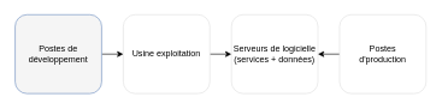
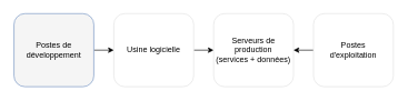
  <mxCell id="0" />
  <mxCell id="1" parent="0" />
  <mxCell id="2" style="edgeStyle=orthogonalEdgeStyle;rounded=0;orthogonalLoop=1;jettySize=auto;html=1;exitX=1;exitY=0.5;exitDx=0;exitDy=0;entryX=0;entryY=0.5;entryDx=0;entryDy=0;" parent="1" source="3" target="5" edge="1"><mxGeometry relative="1" as="geometry" /></mxCell>
  <mxCell id="3" value="Postes de développement" style="rounded=1;whiteSpace=wrap;html=1;strokeColor=#6c8ebf;fillColor=#f5f5f5;" parent="1" vertex="1"><mxGeometry x="20" y="20" width="120" height="110" as="geometry" /></mxCell>
  <mxCell id="4" style="edgeStyle=orthogonalEdgeStyle;rounded=0;orthogonalLoop=1;jettySize=auto;html=1;exitX=1;exitY=0.5;exitDx=0;exitDy=0;entryX=0;entryY=0.5;entryDx=0;entryDy=0;" parent="1" source="5" target="6" edge="1"><mxGeometry relative="1" as="geometry" /></mxCell>
- <mxCell id="5" value="Usine exploitation" style="rounded=1;whiteSpace=wrap;html=1;strokeColor=#E0E0E0;" parent="1" vertex="1"><mxGeometry x="170" y="20" width="120" height="110" as="geometry" /></mxCell>
- <mxCell id="6" value="Serveurs de logicielle&lt;br&gt;(services + données)" style="rounded=1;whiteSpace=wrap;html=1;strokeColor=#E0E0E0;" parent="1" vertex="1"><mxGeometry x="320" y="20" width="120" height="110" as="geometry" /></mxCell>
+ <mxCell id="5" value="Usine logicielle" style="rounded=1;whiteSpace=wrap;html=1;strokeColor=#E0E0E0;" parent="1" vertex="1"><mxGeometry x="170" y="20" width="120" height="110" as="geometry" /></mxCell>
+ <mxCell id="6" value="Serveurs de production&lt;br&gt;(services + données)" style="rounded=1;whiteSpace=wrap;html=1;strokeColor=#E0E0E0;" parent="1" vertex="1"><mxGeometry x="320" y="20" width="120" height="110" as="geometry" /></mxCell>
  <mxCell id="7" style="edgeStyle=orthogonalEdgeStyle;rounded=0;orthogonalLoop=1;jettySize=auto;html=1;exitX=0;exitY=0.5;exitDx=0;exitDy=0;entryX=1;entryY=0.5;entryDx=0;entryDy=0;" parent="1" source="8" target="6" edge="1"><mxGeometry relative="1" as="geometry" /></mxCell>
- <mxCell id="8" value="Postes&lt;br&gt;d'production" style="rounded=1;whiteSpace=wrap;html=1;strokeColor=#E0E0E0;" parent="1" vertex="1"><mxGeometry x="470" y="20" width="120" height="110" as="geometry" /></mxCell>
+ <mxCell id="8" value="Postes&lt;br&gt;d'exploitation" style="rounded=1;whiteSpace=wrap;html=1;strokeColor=#E0E0E0;" parent="1" vertex="1"><mxGeometry x="470" y="20" width="120" height="110" as="geometry" /></mxCell>
